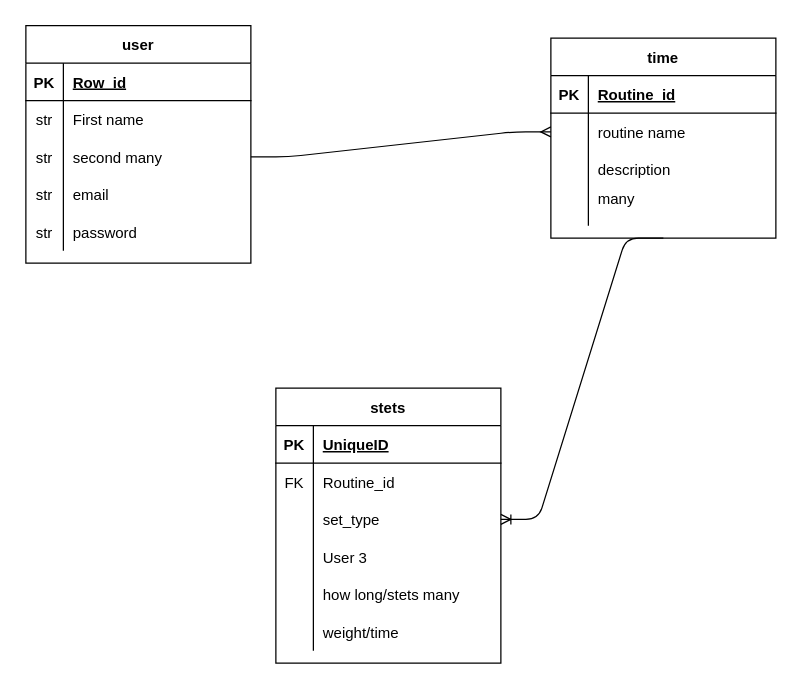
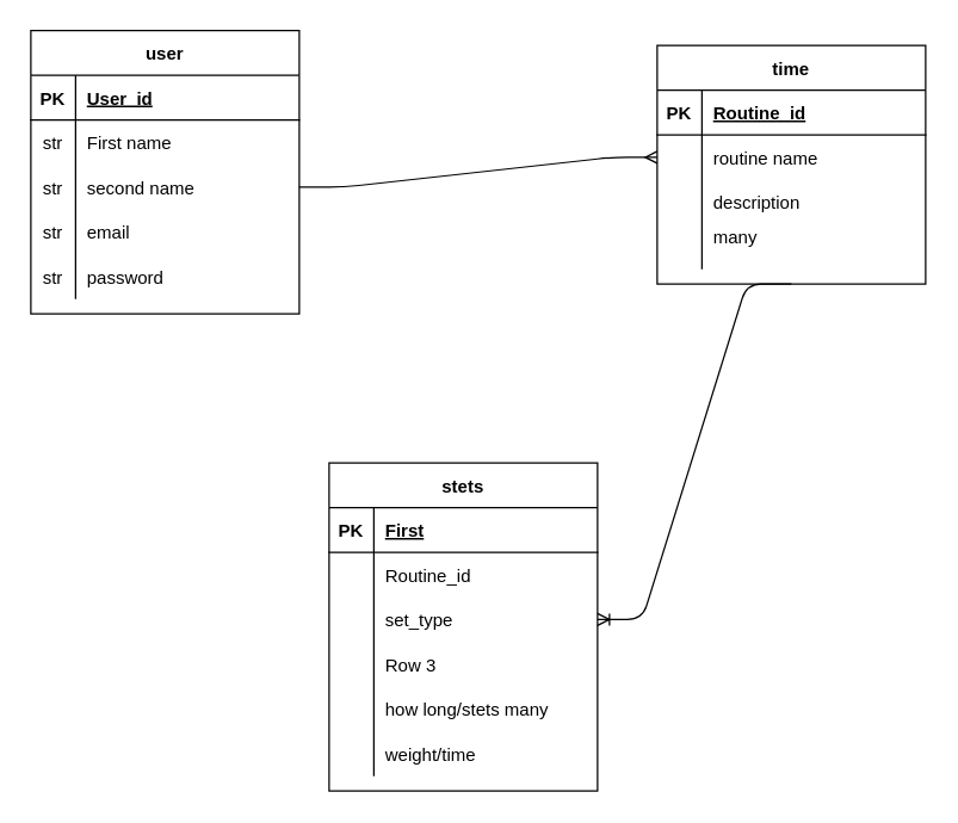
  <mxCell id="0" />
  <mxCell id="1" parent="0" />
  <mxCell id="2" value="user" style="shape=table;startSize=30;container=1;collapsible=1;childLayout=tableLayout;fixedRows=1;rowLines=0;fontStyle=1;align=center;resizeLast=1;" vertex="1" parent="1"><mxGeometry x="20" y="20" width="180" height="190" as="geometry" /></mxCell>
  <mxCell id="3" value="" style="shape=partialRectangle;collapsible=0;dropTarget=0;pointerEvents=0;fillColor=none;top=0;left=0;bottom=1;right=0;points=[[0,0.5],[1,0.5]];portConstraint=eastwest;" vertex="1" parent="2"><mxGeometry y="30" width="180" height="30" as="geometry" /></mxCell>
  <mxCell id="4" value="PK" style="shape=partialRectangle;connectable=0;fillColor=none;top=0;left=0;bottom=0;right=0;fontStyle=1;overflow=hidden;" vertex="1" parent="3"><mxGeometry width="30" height="30" as="geometry" /></mxCell>
- <mxCell id="5" value="Row_id" style="shape=partialRectangle;connectable=0;fillColor=none;top=0;left=0;bottom=0;right=0;align=left;spacingLeft=6;fontStyle=5;overflow=hidden;" vertex="1" parent="3"><mxGeometry x="30" width="150" height="30" as="geometry" /></mxCell>
+ <mxCell id="5" value="User_id" style="shape=partialRectangle;connectable=0;fillColor=none;top=0;left=0;bottom=0;right=0;align=left;spacingLeft=6;fontStyle=5;overflow=hidden;" vertex="1" parent="3"><mxGeometry x="30" width="150" height="30" as="geometry" /></mxCell>
  <mxCell id="6" value="" style="shape=partialRectangle;collapsible=0;dropTarget=0;pointerEvents=0;fillColor=none;top=0;left=0;bottom=0;right=0;points=[[0,0.5],[1,0.5]];portConstraint=eastwest;" vertex="1" parent="2"><mxGeometry y="60" width="180" height="30" as="geometry" /></mxCell>
  <mxCell id="7" value="str" style="shape=partialRectangle;connectable=0;fillColor=none;top=0;left=0;bottom=0;right=0;editable=1;overflow=hidden;" vertex="1" parent="6"><mxGeometry width="30" height="30" as="geometry" /></mxCell>
  <mxCell id="8" value="First name" style="shape=partialRectangle;connectable=0;fillColor=none;top=0;left=0;bottom=0;right=0;align=left;spacingLeft=6;overflow=hidden;" vertex="1" parent="6"><mxGeometry x="30" width="150" height="30" as="geometry" /></mxCell>
  <mxCell id="9" style="shape=partialRectangle;collapsible=0;dropTarget=0;pointerEvents=0;fillColor=none;top=0;left=0;bottom=0;right=0;points=[[0,0.5],[1,0.5]];portConstraint=eastwest;" vertex="1" parent="2"><mxGeometry y="90" width="180" height="30" as="geometry" /></mxCell>
  <mxCell id="10" value="str" style="shape=partialRectangle;connectable=0;fillColor=none;top=0;left=0;bottom=0;right=0;editable=1;overflow=hidden;" vertex="1" parent="9"><mxGeometry width="30" height="30" as="geometry" /></mxCell>
- <mxCell id="11" value="second many" style="shape=partialRectangle;connectable=0;fillColor=none;top=0;left=0;bottom=0;right=0;align=left;spacingLeft=6;overflow=hidden;" vertex="1" parent="9"><mxGeometry x="30" width="150" height="30" as="geometry" /></mxCell>
+ <mxCell id="11" value="second name" style="shape=partialRectangle;connectable=0;fillColor=none;top=0;left=0;bottom=0;right=0;align=left;spacingLeft=6;overflow=hidden;" vertex="1" parent="9"><mxGeometry x="30" width="150" height="30" as="geometry" /></mxCell>
  <mxCell id="12" value="" style="shape=partialRectangle;collapsible=0;dropTarget=0;pointerEvents=0;fillColor=none;top=0;left=0;bottom=0;right=0;points=[[0,0.5],[1,0.5]];portConstraint=eastwest;" vertex="1" parent="2"><mxGeometry y="120" width="180" height="30" as="geometry" /></mxCell>
  <mxCell id="13" value="str" style="shape=partialRectangle;connectable=0;fillColor=none;top=0;left=0;bottom=0;right=0;editable=1;overflow=hidden;" vertex="1" parent="12"><mxGeometry width="30" height="30" as="geometry" /></mxCell>
  <mxCell id="14" value="email" style="shape=partialRectangle;connectable=0;fillColor=none;top=0;left=0;bottom=0;right=0;align=left;spacingLeft=6;overflow=hidden;" vertex="1" parent="12"><mxGeometry x="30" width="150" height="30" as="geometry" /></mxCell>
  <mxCell id="15" value="" style="shape=partialRectangle;collapsible=0;dropTarget=0;pointerEvents=0;fillColor=none;top=0;left=0;bottom=0;right=0;points=[[0,0.5],[1,0.5]];portConstraint=eastwest;" vertex="1" parent="2"><mxGeometry y="150" width="180" height="30" as="geometry" /></mxCell>
  <mxCell id="16" value="str" style="shape=partialRectangle;connectable=0;fillColor=none;top=0;left=0;bottom=0;right=0;editable=1;overflow=hidden;" vertex="1" parent="15"><mxGeometry width="30" height="30" as="geometry" /></mxCell>
  <mxCell id="17" value="password" style="shape=partialRectangle;connectable=0;fillColor=none;top=0;left=0;bottom=0;right=0;align=left;spacingLeft=6;overflow=hidden;" vertex="1" parent="15"><mxGeometry x="30" width="150" height="30" as="geometry" /></mxCell>
  <mxCell id="18" value="time" style="shape=table;startSize=30;container=1;collapsible=1;childLayout=tableLayout;fixedRows=1;rowLines=0;fontStyle=1;align=center;resizeLast=1;" vertex="1" parent="1"><mxGeometry x="440" y="30" width="180" height="160" as="geometry" /></mxCell>
  <mxCell id="19" value="" style="shape=partialRectangle;collapsible=0;dropTarget=0;pointerEvents=0;fillColor=none;top=0;left=0;bottom=1;right=0;points=[[0,0.5],[1,0.5]];portConstraint=eastwest;" vertex="1" parent="18"><mxGeometry y="30" width="180" height="30" as="geometry" /></mxCell>
  <mxCell id="20" value="PK" style="shape=partialRectangle;connectable=0;fillColor=none;top=0;left=0;bottom=0;right=0;fontStyle=1;overflow=hidden;" vertex="1" parent="19"><mxGeometry width="30" height="30" as="geometry" /></mxCell>
  <mxCell id="21" value="Routine_id" style="shape=partialRectangle;connectable=0;fillColor=none;top=0;left=0;bottom=0;right=0;align=left;spacingLeft=6;fontStyle=5;overflow=hidden;" vertex="1" parent="19"><mxGeometry x="30" width="150" height="30" as="geometry" /></mxCell>
  <mxCell id="22" value="" style="shape=partialRectangle;collapsible=0;dropTarget=0;pointerEvents=0;fillColor=none;top=0;left=0;bottom=0;right=0;points=[[0,0.5],[1,0.5]];portConstraint=eastwest;" vertex="1" parent="18"><mxGeometry y="60" width="180" height="30" as="geometry" /></mxCell>
  <mxCell id="23" value="" style="shape=partialRectangle;connectable=0;fillColor=none;top=0;left=0;bottom=0;right=0;editable=1;overflow=hidden;" vertex="1" parent="22"><mxGeometry width="30" height="30" as="geometry" /></mxCell>
  <mxCell id="24" value="routine name" style="shape=partialRectangle;connectable=0;fillColor=none;top=0;left=0;bottom=0;right=0;align=left;spacingLeft=6;overflow=hidden;" vertex="1" parent="22"><mxGeometry x="30" width="150" height="30" as="geometry" /></mxCell>
  <mxCell id="25" value="" style="shape=partialRectangle;collapsible=0;dropTarget=0;pointerEvents=0;fillColor=none;top=0;left=0;bottom=0;right=0;points=[[0,0.5],[1,0.5]];portConstraint=eastwest;" vertex="1" parent="18"><mxGeometry y="90" width="180" height="30" as="geometry" /></mxCell>
  <mxCell id="26" value="" style="shape=partialRectangle;connectable=0;fillColor=none;top=0;left=0;bottom=0;right=0;editable=1;overflow=hidden;" vertex="1" parent="25"><mxGeometry width="30" height="30" as="geometry" /></mxCell>
  <mxCell id="27" value="description" style="shape=partialRectangle;connectable=0;fillColor=none;top=0;left=0;bottom=0;right=0;align=left;spacingLeft=6;overflow=hidden;" vertex="1" parent="25"><mxGeometry x="30" width="150" height="30" as="geometry" /></mxCell>
  <mxCell id="28" value="" style="shape=partialRectangle;collapsible=0;dropTarget=0;pointerEvents=0;fillColor=none;top=0;left=0;bottom=0;right=0;points=[[0,0.5],[1,0.5]];portConstraint=eastwest;" vertex="1" parent="18"><mxGeometry y="120" width="180" height="30" as="geometry" /></mxCell>
  <mxCell id="29" value="" style="shape=partialRectangle;connectable=0;fillColor=none;top=0;left=0;bottom=0;right=0;editable=1;overflow=hidden;" vertex="1" parent="28"><mxGeometry width="30" height="30" as="geometry" /></mxCell>
  <mxCell id="30" value="many&#10;" style="shape=partialRectangle;connectable=0;fillColor=none;top=0;left=0;bottom=0;right=0;align=left;spacingLeft=6;overflow=hidden;" vertex="1" parent="28"><mxGeometry x="30" width="150" height="30" as="geometry" /></mxCell>
  <mxCell id="31" value="stets" style="shape=table;startSize=30;container=1;collapsible=1;childLayout=tableLayout;fixedRows=1;rowLines=0;fontStyle=1;align=center;resizeLast=1;" vertex="1" parent="1"><mxGeometry x="220" y="310" width="180" height="220" as="geometry" /></mxCell>
  <mxCell id="32" value="" style="shape=partialRectangle;collapsible=0;dropTarget=0;pointerEvents=0;fillColor=none;top=0;left=0;bottom=1;right=0;points=[[0,0.5],[1,0.5]];portConstraint=eastwest;" vertex="1" parent="31"><mxGeometry y="30" width="180" height="30" as="geometry" /></mxCell>
  <mxCell id="33" value="PK" style="shape=partialRectangle;connectable=0;fillColor=none;top=0;left=0;bottom=0;right=0;fontStyle=1;overflow=hidden;" vertex="1" parent="32"><mxGeometry width="30" height="30" as="geometry" /></mxCell>
- <mxCell id="34" value="UniqueID" style="shape=partialRectangle;connectable=0;fillColor=none;top=0;left=0;bottom=0;right=0;align=left;spacingLeft=6;fontStyle=5;overflow=hidden;" vertex="1" parent="32"><mxGeometry x="30" width="150" height="30" as="geometry" /></mxCell>
+ <mxCell id="34" value="First" style="shape=partialRectangle;connectable=0;fillColor=none;top=0;left=0;bottom=0;right=0;align=left;spacingLeft=6;fontStyle=5;overflow=hidden;" vertex="1" parent="32"><mxGeometry x="30" width="150" height="30" as="geometry" /></mxCell>
  <mxCell id="35" value="" style="shape=partialRectangle;collapsible=0;dropTarget=0;pointerEvents=0;fillColor=none;top=0;left=0;bottom=0;right=0;points=[[0,0.5],[1,0.5]];portConstraint=eastwest;" vertex="1" parent="31"><mxGeometry y="60" width="180" height="30" as="geometry" /></mxCell>
- <mxCell id="36" value="FK" style="shape=partialRectangle;connectable=0;fillColor=none;top=0;left=0;bottom=0;right=0;editable=1;overflow=hidden;" vertex="1" parent="35"><mxGeometry width="30" height="30" as="geometry" /></mxCell>
  <mxCell id="37" value="Routine_id" style="shape=partialRectangle;connectable=0;fillColor=none;top=0;left=0;bottom=0;right=0;align=left;spacingLeft=6;overflow=hidden;" vertex="1" parent="35"><mxGeometry x="30" width="150" height="30" as="geometry" /></mxCell>
  <mxCell id="38" value="" style="shape=partialRectangle;collapsible=0;dropTarget=0;pointerEvents=0;fillColor=none;top=0;left=0;bottom=0;right=0;points=[[0,0.5],[1,0.5]];portConstraint=eastwest;" vertex="1" parent="31"><mxGeometry y="90" width="180" height="30" as="geometry" /></mxCell>
  <mxCell id="39" value="" style="shape=partialRectangle;connectable=0;fillColor=none;top=0;left=0;bottom=0;right=0;editable=1;overflow=hidden;" vertex="1" parent="38"><mxGeometry width="30" height="30" as="geometry" /></mxCell>
  <mxCell id="40" value="set_type" style="shape=partialRectangle;connectable=0;fillColor=none;top=0;left=0;bottom=0;right=0;align=left;spacingLeft=6;overflow=hidden;" vertex="1" parent="38"><mxGeometry x="30" width="150" height="30" as="geometry" /></mxCell>
  <mxCell id="41" value="" style="shape=partialRectangle;collapsible=0;dropTarget=0;pointerEvents=0;fillColor=none;top=0;left=0;bottom=0;right=0;points=[[0,0.5],[1,0.5]];portConstraint=eastwest;" vertex="1" parent="31"><mxGeometry y="120" width="180" height="30" as="geometry" /></mxCell>
  <mxCell id="42" value="" style="shape=partialRectangle;connectable=0;fillColor=none;top=0;left=0;bottom=0;right=0;editable=1;overflow=hidden;" vertex="1" parent="41"><mxGeometry width="30" height="30" as="geometry" /></mxCell>
- <mxCell id="43" value="User 3" style="shape=partialRectangle;connectable=0;fillColor=none;top=0;left=0;bottom=0;right=0;align=left;spacingLeft=6;overflow=hidden;" vertex="1" parent="41"><mxGeometry x="30" width="150" height="30" as="geometry" /></mxCell>
+ <mxCell id="43" value="Row 3" style="shape=partialRectangle;connectable=0;fillColor=none;top=0;left=0;bottom=0;right=0;align=left;spacingLeft=6;overflow=hidden;" vertex="1" parent="41"><mxGeometry x="30" width="150" height="30" as="geometry" /></mxCell>
  <mxCell id="44" style="shape=partialRectangle;collapsible=0;dropTarget=0;pointerEvents=0;fillColor=none;top=0;left=0;bottom=0;right=0;points=[[0,0.5],[1,0.5]];portConstraint=eastwest;" vertex="1" parent="31"><mxGeometry y="150" width="180" height="30" as="geometry" /></mxCell>
  <mxCell id="45" style="shape=partialRectangle;connectable=0;fillColor=none;top=0;left=0;bottom=0;right=0;editable=1;overflow=hidden;" vertex="1" parent="44"><mxGeometry width="30" height="30" as="geometry" /></mxCell>
  <mxCell id="46" value="how long/stets many" style="shape=partialRectangle;connectable=0;fillColor=none;top=0;left=0;bottom=0;right=0;align=left;spacingLeft=6;overflow=hidden;" vertex="1" parent="44"><mxGeometry x="30" width="150" height="30" as="geometry" /></mxCell>
  <mxCell id="47" style="shape=partialRectangle;collapsible=0;dropTarget=0;pointerEvents=0;fillColor=none;top=0;left=0;bottom=0;right=0;points=[[0,0.5],[1,0.5]];portConstraint=eastwest;" vertex="1" parent="31"><mxGeometry y="180" width="180" height="30" as="geometry" /></mxCell>
  <mxCell id="48" style="shape=partialRectangle;connectable=0;fillColor=none;top=0;left=0;bottom=0;right=0;editable=1;overflow=hidden;" vertex="1" parent="47"><mxGeometry width="30" height="30" as="geometry" /></mxCell>
  <mxCell id="49" value="weight/time" style="shape=partialRectangle;connectable=0;fillColor=none;top=0;left=0;bottom=0;right=0;align=left;spacingLeft=6;overflow=hidden;" vertex="1" parent="47"><mxGeometry x="30" width="150" height="30" as="geometry" /></mxCell>
  <mxCell id="50" value="" style="edgeStyle=entityRelationEdgeStyle;fontSize=12;html=1;endArrow=ERmany;entryX=0;entryY=0.5;entryDx=0;entryDy=0;exitX=1;exitY=0.5;exitDx=0;exitDy=0;" edge="1" parent="1" source="9" target="22"><mxGeometry width="100" height="100" relative="1" as="geometry"><mxPoint x="260" y="180" as="sourcePoint" /><mxPoint x="360" y="80" as="targetPoint" /></mxGeometry></mxCell>
  <mxCell id="51" value="" style="edgeStyle=entityRelationEdgeStyle;fontSize=12;html=1;endArrow=ERoneToMany;entryX=1;entryY=0.5;entryDx=0;entryDy=0;exitX=0.5;exitY=1;exitDx=0;exitDy=0;" edge="1" parent="1" source="18" target="38"><mxGeometry width="100" height="100" relative="1" as="geometry"><mxPoint x="460" y="350" as="sourcePoint" /><mxPoint x="560" y="250" as="targetPoint" /></mxGeometry></mxCell>
